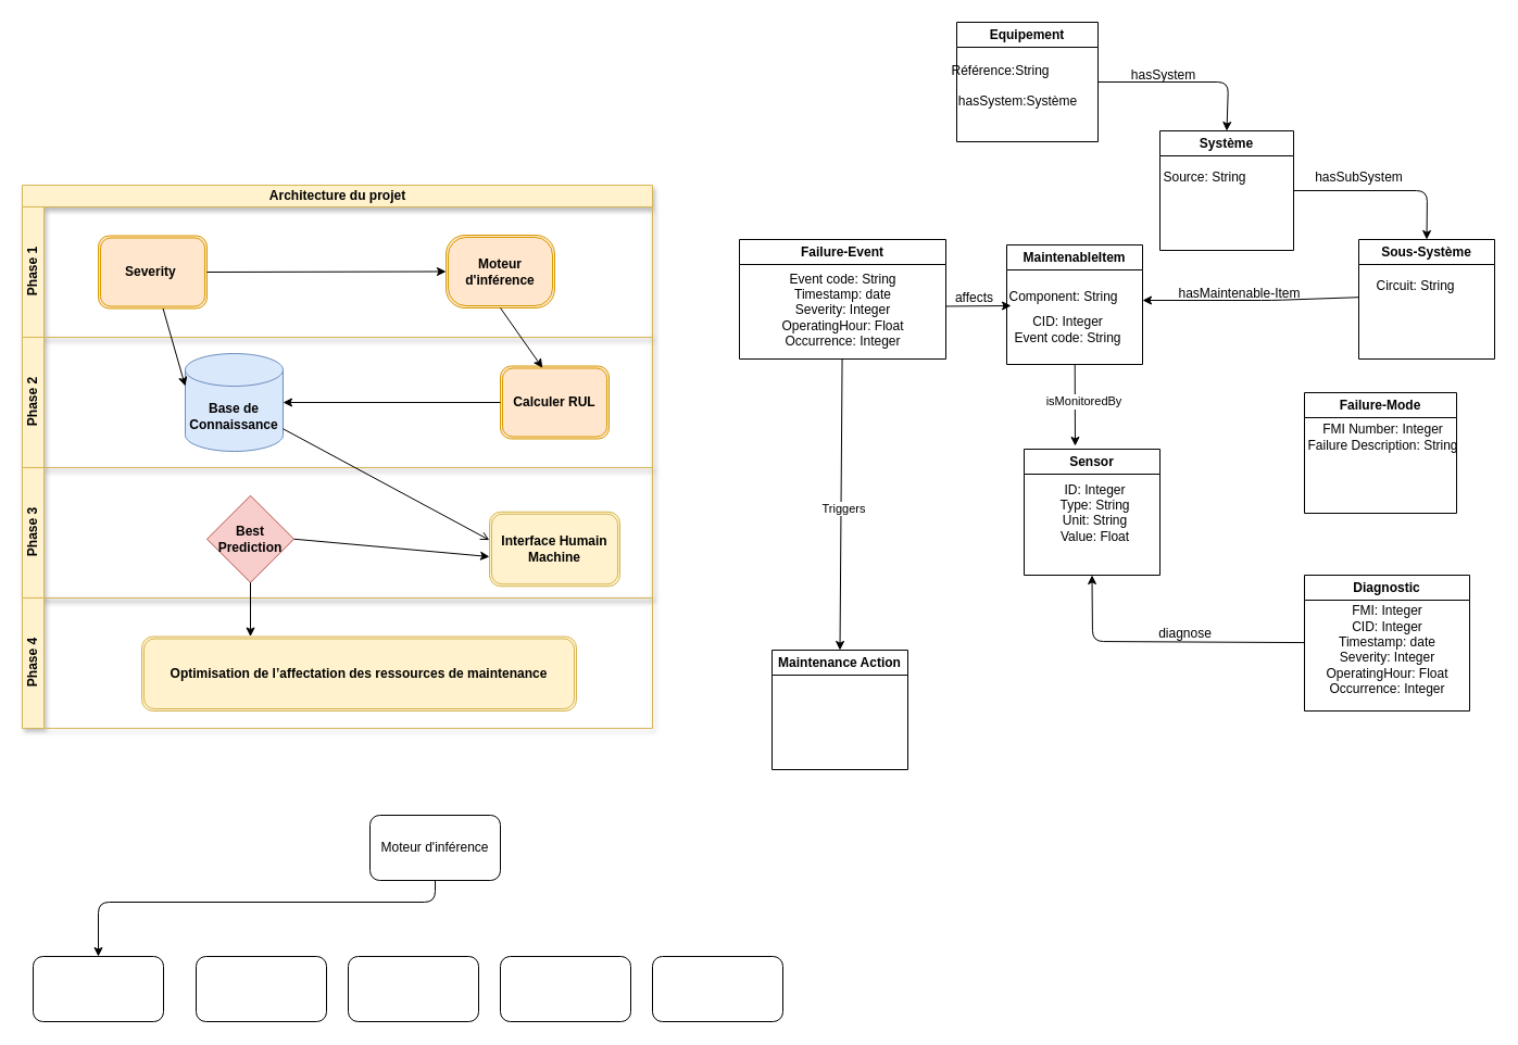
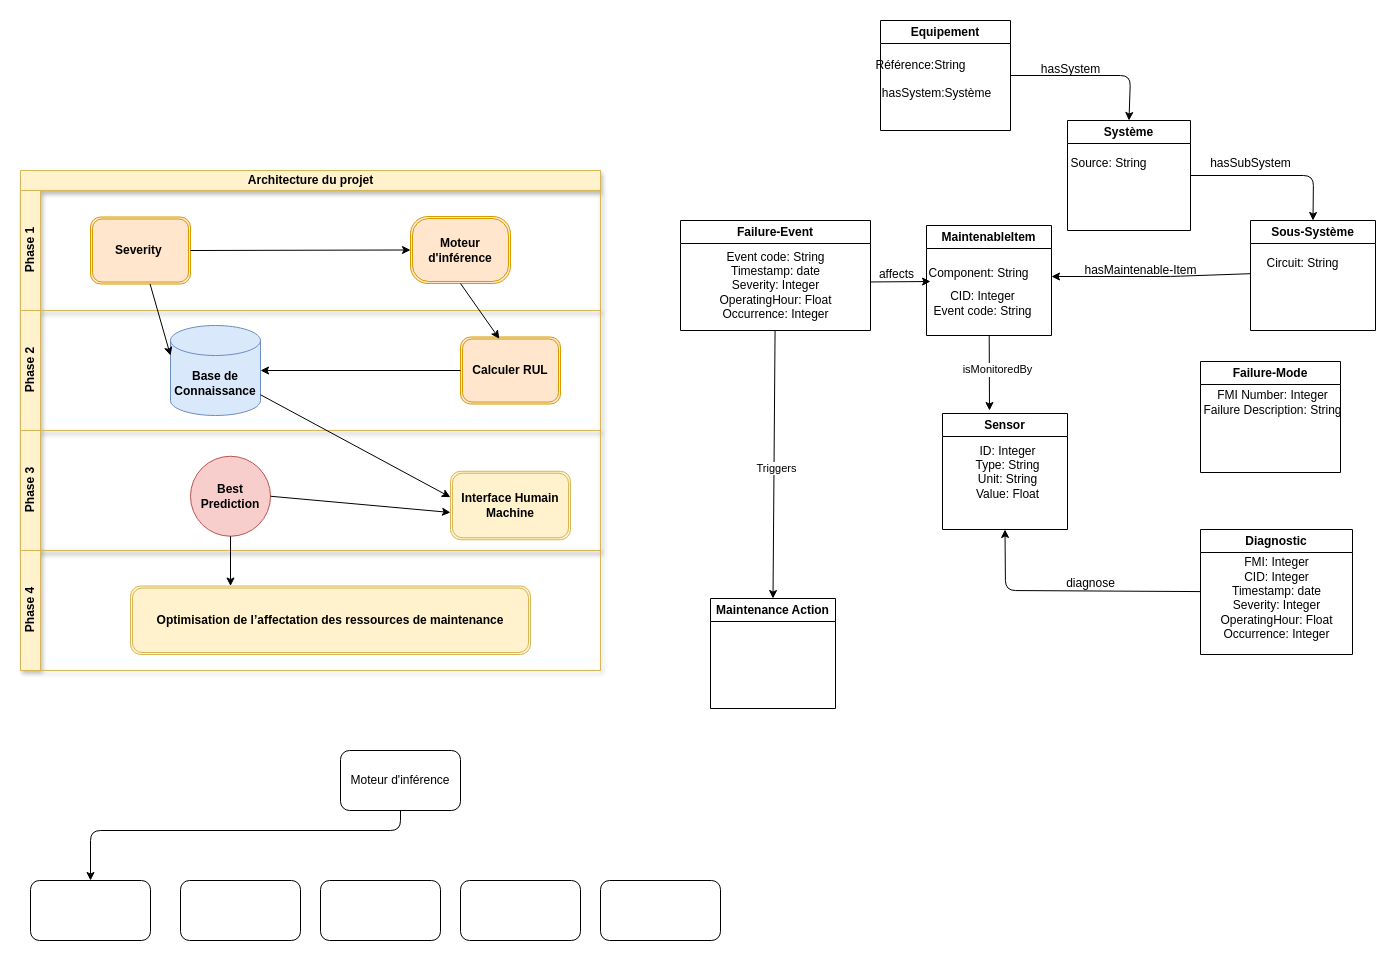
  <mxCell id="0" />
  <mxCell id="1" parent="0" />
  <mxCell id="2" value="Equipement" style="swimlane;whiteSpace=wrap;html=1;" parent="1" vertex="1"><mxGeometry x="880" y="20" width="130" height="110" as="geometry" /></mxCell>
  <mxCell id="3" value="Référence:String" style="text;html=1;align=center;verticalAlign=middle;resizable=0;points=[];autosize=1;strokeColor=none;fillColor=none;" parent="2" vertex="1"><mxGeometry x="-15" y="30" width="110" height="30" as="geometry" /></mxCell>
  <mxCell id="4" value="" style="edgeStyle=none;html=1;entryX=0.5;entryY=0;entryDx=0;entryDy=0;" parent="1" source="5" target="11" edge="1"><mxGeometry relative="1" as="geometry"><mxPoint x="1291.5" y="175" as="targetPoint" /><Array as="points"><mxPoint x="1313" y="175" /></Array></mxGeometry></mxCell>
  <mxCell id="5" value="Système" style="swimlane;whiteSpace=wrap;html=1;" parent="1" vertex="1"><mxGeometry x="1067" y="120" width="123" height="110" as="geometry" /></mxCell>
  <mxCell id="6" value="" style="edgeStyle=none;orthogonalLoop=1;jettySize=auto;html=1;entryX=0.5;entryY=0;entryDx=0;entryDy=0;exitX=1;exitY=0.5;exitDx=0;exitDy=0;" parent="1" source="2" target="5" edge="1"><mxGeometry width="100" relative="1" as="geometry"><mxPoint x="1010" y="20" as="sourcePoint" /><mxPoint x="1110" y="20" as="targetPoint" /><Array as="points"><mxPoint x="1130" y="75" /></Array></mxGeometry></mxCell>
  <mxCell id="7" value="hasSystem" style="text;html=1;align=center;verticalAlign=middle;resizable=0;points=[];autosize=1;strokeColor=none;fillColor=none;" parent="1" vertex="1"><mxGeometry x="1030" y="54" width="80" height="30" as="geometry" /></mxCell>
  <mxCell id="8" value="hasSystem:Système" style="text;html=1;align=center;verticalAlign=middle;resizable=0;points=[];autosize=1;strokeColor=none;fillColor=none;" parent="1" vertex="1"><mxGeometry x="871" y="78" width="130" height="30" as="geometry" /></mxCell>
  <mxCell id="9" value="Source: String" style="text;html=1;align=center;verticalAlign=middle;resizable=0;points=[];autosize=1;strokeColor=none;fillColor=none;" parent="1" vertex="1"><mxGeometry x="1058" y="148" width="100" height="30" as="geometry" /></mxCell>
  <mxCell id="10" value="" style="edgeStyle=none;html=1;entryX=1;entryY=0.5;entryDx=0;entryDy=0;" parent="1" edge="1"><mxGeometry relative="1" as="geometry"><mxPoint x="1250" y="273.193" as="sourcePoint" /><mxPoint x="1051" y="276" as="targetPoint" /><Array as="points"><mxPoint x="1170" y="276" /></Array></mxGeometry></mxCell>
  <mxCell id="11" value="Sous-Système" style="swimlane;whiteSpace=wrap;html=1;" parent="1" vertex="1"><mxGeometry x="1250" y="220" width="125" height="110" as="geometry" /></mxCell>
  <mxCell id="12" value="Circuit: String" style="text;html=1;align=center;verticalAlign=middle;resizable=0;points=[];autosize=1;strokeColor=none;fillColor=none;" parent="1" vertex="1"><mxGeometry x="1252" y="248" width="100" height="30" as="geometry" /></mxCell>
  <mxCell id="13" value="hasSubSystem" style="text;html=1;align=center;verticalAlign=middle;resizable=0;points=[];autosize=1;strokeColor=none;fillColor=none;" parent="1" vertex="1"><mxGeometry x="1200" y="148" width="100" height="30" as="geometry" /></mxCell>
  <mxCell id="14" value="Sensor" style="swimlane;whiteSpace=wrap;html=1;" parent="1" vertex="1"><mxGeometry x="942" y="413" width="125" height="116" as="geometry" /></mxCell>
  <mxCell id="15" value="ID: Integer&lt;div&gt;Type: String&lt;/div&gt;&lt;div&gt;Unit: String&lt;/div&gt;&lt;div&gt;Value: Float&lt;/div&gt;&lt;div&gt;&amp;nbsp;&lt;/div&gt;" style="text;html=1;align=center;verticalAlign=middle;resizable=0;points=[];autosize=1;strokeColor=none;fillColor=none;" parent="14" vertex="1"><mxGeometry x="20" y="21" width="90" height="90" as="geometry" /></mxCell>
  <mxCell id="16" value="" style="edgeStyle=none;html=1;entryX=0.5;entryY=1;entryDx=0;entryDy=0;" parent="1" source="17" target="14" edge="1"><mxGeometry relative="1" as="geometry"><mxPoint x="1084" y="591.5" as="targetPoint" /><Array as="points"><mxPoint x="1005" y="590" /></Array></mxGeometry></mxCell>
  <mxCell id="17" value="Diagnostic" style="swimlane;whiteSpace=wrap;html=1;" parent="1" vertex="1"><mxGeometry x="1200" y="529" width="152" height="125" as="geometry" /></mxCell>
  <mxCell id="18" value="FMI: Integer&lt;div&gt;CID: Integer&lt;/div&gt;&lt;div&gt;Timestamp: date&lt;/div&gt;&lt;div&gt;Severity: Integer&lt;/div&gt;&lt;div&gt;OperatingHour: Float&lt;/div&gt;&lt;div&gt;Occurrence: Integer&lt;/div&gt;&lt;div&gt;&lt;br&gt;&lt;/div&gt;" style="text;html=1;align=center;verticalAlign=middle;resizable=0;points=[];autosize=1;strokeColor=none;fillColor=none;" parent="17" vertex="1"><mxGeometry x="6" y="21" width="140" height="110" as="geometry" /></mxCell>
  <mxCell id="19" value="" style="edgeStyle=none;html=1;entryX=0.5;entryY=0;entryDx=0;entryDy=0;" parent="1" source="21" target="23" edge="1"><mxGeometry relative="1" as="geometry"><mxPoint x="771" y="435" as="targetPoint" /></mxGeometry></mxCell>
  <mxCell id="20" value="Triggers" style="edgeLabel;html=1;align=center;verticalAlign=middle;resizable=0;points=[];" parent="19" vertex="1" connectable="0"><mxGeometry x="0.022" y="2" relative="1" as="geometry"><mxPoint as="offset" /></mxGeometry></mxCell>
  <mxCell id="21" value="Failure-Event" style="swimlane;whiteSpace=wrap;html=1;" parent="1" vertex="1"><mxGeometry x="680" y="220" width="190" height="110" as="geometry" /></mxCell>
  <mxCell id="22" value="Event code: String&lt;div&gt;Timestamp: date&lt;/div&gt;&lt;div&gt;Severity: Integer&lt;/div&gt;&lt;div&gt;OperatingHour: Float&lt;/div&gt;&lt;div&gt;Occurrence: Integer&lt;/div&gt;" style="text;html=1;align=center;verticalAlign=middle;resizable=0;points=[];autosize=1;strokeColor=none;fillColor=none;" parent="21" vertex="1"><mxGeometry x="25" y="20" width="140" height="90" as="geometry" /></mxCell>
  <mxCell id="23" value="Maintenance Action" style="swimlane;whiteSpace=wrap;html=1;" parent="1" vertex="1"><mxGeometry x="710" y="598" width="125" height="110" as="geometry" /></mxCell>
  <mxCell id="24" value="" style="edgeStyle=none;html=1;" parent="1" source="27" edge="1"><mxGeometry relative="1" as="geometry"><mxPoint x="989" y="410" as="targetPoint" /></mxGeometry></mxCell>
  <mxCell id="25" value="Text" style="edgeLabel;html=1;align=center;verticalAlign=middle;resizable=0;points=[];" parent="24" vertex="1" connectable="0"><mxGeometry x="-0.066" y="4" relative="1" as="geometry"><mxPoint as="offset" /></mxGeometry></mxCell>
  <mxCell id="26" value="isMonitoredBy" style="edgeLabel;html=1;align=center;verticalAlign=middle;resizable=0;points=[];" parent="24" vertex="1" connectable="0"><mxGeometry x="-0.092" y="8" relative="1" as="geometry"><mxPoint as="offset" /></mxGeometry></mxCell>
  <mxCell id="27" value="MaintenableItem" style="swimlane;whiteSpace=wrap;html=1;" parent="1" vertex="1"><mxGeometry x="926" y="225" width="125" height="110" as="geometry" /></mxCell>
  <mxCell id="28" value="hasMaintenable-Item" style="text;html=1;align=center;verticalAlign=middle;resizable=0;points=[];autosize=1;strokeColor=none;fillColor=none;" parent="1" vertex="1"><mxGeometry x="1070" y="255" width="140" height="30" as="geometry" /></mxCell>
  <mxCell id="29" value="Component: String" style="text;html=1;align=center;verticalAlign=middle;resizable=0;points=[];autosize=1;strokeColor=none;fillColor=none;" parent="1" vertex="1"><mxGeometry x="918" y="258" width="120" height="30" as="geometry" /></mxCell>
  <mxCell id="30" value="Failure-Mode" style="swimlane;whiteSpace=wrap;html=1;" parent="1" vertex="1"><mxGeometry x="1200" y="361" width="140" height="111" as="geometry" /></mxCell>
  <mxCell id="31" value="FMI Number: Integer&lt;div&gt;&lt;font color=&quot;#000000&quot;&gt;Failure Description: String&lt;br&gt;&lt;/font&gt;&lt;div&gt;&lt;font color=&quot;#000000&quot;&gt;&lt;br&gt;&lt;/font&gt;&lt;div&gt;&lt;font color=&quot;#000000&quot;&gt;&lt;br&gt;&lt;/font&gt;&lt;div&gt;&lt;font color=&quot;#000000&quot;&gt;&lt;br&gt;&lt;/font&gt;&lt;div&gt;&lt;br&gt;&lt;/div&gt;&lt;/div&gt;&lt;/div&gt;&lt;/div&gt;&lt;/div&gt;" style="text;html=1;align=center;verticalAlign=middle;resizable=0;points=[];autosize=1;strokeColor=none;fillColor=none;" parent="30" vertex="1"><mxGeometry x="-8" y="20" width="160" height="100" as="geometry" /></mxCell>
  <mxCell id="32" value="CID: Integer&lt;div&gt;Event code: String&lt;/div&gt;" style="text;html=1;align=center;verticalAlign=middle;resizable=0;points=[];autosize=1;strokeColor=none;fillColor=none;" parent="1" vertex="1"><mxGeometry x="922" y="283" width="120" height="40" as="geometry" /></mxCell>
  <mxCell id="33" value="" style="edgeStyle=none;html=1;entryX=0.167;entryY=-0.05;entryDx=0;entryDy=0;entryPerimeter=0;" parent="1" edge="1"><mxGeometry relative="1" as="geometry"><mxPoint x="870" y="281.462" as="sourcePoint" /><mxPoint x="930.04" y="281" as="targetPoint" /></mxGeometry></mxCell>
  <mxCell id="34" value="affects" style="text;html=1;align=center;verticalAlign=middle;resizable=0;points=[];autosize=1;strokeColor=none;fillColor=none;" parent="1" vertex="1"><mxGeometry x="866" y="259" width="60" height="30" as="geometry" /></mxCell>
  <mxCell id="35" value="diagnose" style="text;html=1;align=center;verticalAlign=middle;resizable=0;points=[];autosize=1;strokeColor=none;fillColor=none;" parent="1" vertex="1"><mxGeometry x="1055" y="568" width="70" height="30" as="geometry" /></mxCell>
  <mxCell id="36" value="Architecture du projet" style="swimlane;childLayout=stackLayout;resizeParent=1;resizeParentMax=0;horizontal=1;startSize=20;horizontalStack=0;html=1;fillColor=#fff2cc;strokeColor=#d6b656;shadow=1;" parent="1" vertex="1"><mxGeometry x="20" y="170" width="580" height="380" as="geometry" /></mxCell>
  <mxCell id="37" value="Phase 1" style="swimlane;startSize=20;horizontal=0;html=1;fillColor=#fff2cc;strokeColor=#d6b656;shadow=1;" parent="36" vertex="1"><mxGeometry y="20" width="580" height="120" as="geometry" /></mxCell>
  <mxCell id="38" value="&lt;b&gt;Severity&amp;nbsp;&lt;/b&gt;" style="shape=ext;double=1;rounded=1;whiteSpace=wrap;html=1;fillColor=#ffe6cc;strokeColor=#d79b00;" parent="37" vertex="1"><mxGeometry x="70" y="26.5" width="100" height="67" as="geometry" /></mxCell>
  <mxCell id="39" value="&lt;b&gt;Moteur d'inférence&lt;/b&gt;" style="shape=ext;double=1;rounded=1;whiteSpace=wrap;html=1;arcSize=26;fillColor=#ffe6cc;strokeColor=#d79b00;" parent="37" vertex="1"><mxGeometry x="390" y="26" width="100" height="67" as="geometry" /></mxCell>
  <mxCell id="40" value="" style="endArrow=classic;html=1;exitX=1;exitY=0.5;exitDx=0;exitDy=0;entryX=0;entryY=0.5;entryDx=0;entryDy=0;" parent="37" source="38" target="39" edge="1"><mxGeometry width="50" height="50" relative="1" as="geometry"><mxPoint x="270" y="190" as="sourcePoint" /><mxPoint x="320" y="140" as="targetPoint" /></mxGeometry></mxCell>
  <mxCell id="41" value="Phase 2" style="swimlane;startSize=20;horizontal=0;html=1;fillColor=#fff2cc;strokeColor=#d6b656;shadow=1;" parent="36" vertex="1"><mxGeometry y="140" width="580" height="120" as="geometry" /></mxCell>
  <mxCell id="42" value="&lt;b&gt;Base de Connaissance&lt;/b&gt;" style="shape=cylinder3;whiteSpace=wrap;html=1;boundedLbl=1;backgroundOutline=1;size=15;fillColor=#dae8fc;strokeColor=#6c8ebf;" parent="41" vertex="1"><mxGeometry x="150" y="15" width="90" height="90" as="geometry" /></mxCell>
  <mxCell id="43" value="&lt;b&gt;Calculer RUL&lt;/b&gt;" style="shape=ext;double=1;rounded=1;whiteSpace=wrap;html=1;fillColor=#ffe6cc;strokeColor=#d79b00;" parent="41" vertex="1"><mxGeometry x="440" y="26.5" width="100" height="67" as="geometry" /></mxCell>
  <mxCell id="44" value="" style="endArrow=classic;html=1;exitX=0;exitY=0.5;exitDx=0;exitDy=0;entryX=1;entryY=0.5;entryDx=0;entryDy=0;entryPerimeter=0;" parent="41" source="43" edge="1" target="42"><mxGeometry width="50" height="50" relative="1" as="geometry"><mxPoint x="300" y="80" as="sourcePoint" /><mxPoint x="240" y="20" as="targetPoint" /></mxGeometry></mxCell>
  <mxCell id="45" value="Phase 3" style="swimlane;startSize=20;horizontal=0;html=1;fillColor=#fff2cc;strokeColor=#d6b656;shadow=1;" parent="36" vertex="1"><mxGeometry y="260" width="580" height="120" as="geometry" /></mxCell>
- <mxCell id="46" value="&lt;b&gt;Best Prediction&lt;/b&gt;" style="rhombus;whiteSpace=wrap;html=1;fillColor=#f8cecc;strokeColor=#b85450;" parent="45" vertex="1"><mxGeometry x="170" y="25.75" width="80" height="80" as="geometry" /></mxCell>
+ <mxCell id="46" value="&lt;b&gt;Best Prediction&lt;/b&gt;" style="ellipse;whiteSpace=wrap;html=1;fillColor=#f8cecc;strokeColor=#b85450;" parent="45" vertex="1"><mxGeometry x="170" y="25.75" width="80" height="80" as="geometry" /></mxCell>
  <mxCell id="47" value="&lt;b&gt;Interface Humain Machine&lt;/b&gt;" style="shape=ext;double=1;rounded=1;whiteSpace=wrap;html=1;fillColor=#fff2cc;strokeColor=#d6b656;" parent="45" vertex="1"><mxGeometry x="430" y="40.75" width="120" height="68.5" as="geometry" /></mxCell>
  <mxCell id="48" style="edgeStyle=none;html=1;exitX=1;exitY=0.5;exitDx=0;exitDy=0;entryX=0;entryY=0.602;entryDx=0;entryDy=0;entryPerimeter=0;" edge="1" parent="45" source="46" target="47"><mxGeometry relative="1" as="geometry" /></mxCell>
  <mxCell id="49" value="" style="endArrow=classic;html=1;entryX=0;entryY=0;entryDx=0;entryDy=30;entryPerimeter=0;" parent="36" source="38" target="42" edge="1"><mxGeometry width="50" height="50" relative="1" as="geometry"><mxPoint x="310" y="220" as="sourcePoint" /><mxPoint x="360" y="170" as="targetPoint" /></mxGeometry></mxCell>
- <mxCell id="50" value="" style="endArrow=open;html=1;entryX=-0.001;entryY=0.378;entryDx=0;entryDy=0;entryPerimeter=0;" parent="36" target="47" edge="1" source="42"><mxGeometry width="50" height="50" relative="1" as="geometry"><mxPoint x="240" y="200" as="sourcePoint" /><mxPoint x="350" y="170" as="targetPoint" /></mxGeometry></mxCell>
+ <mxCell id="50" value="" style="endArrow=classic;html=1;entryX=-0.001;entryY=0.378;entryDx=0;entryDy=0;entryPerimeter=0;" parent="36" target="47" edge="1" source="42"><mxGeometry width="50" height="50" relative="1" as="geometry"><mxPoint x="240" y="200" as="sourcePoint" /><mxPoint x="350" y="170" as="targetPoint" /></mxGeometry></mxCell>
  <mxCell id="51" style="edgeStyle=none;html=1;exitX=0.5;exitY=1;exitDx=0;exitDy=0;entryX=0.388;entryY=0.026;entryDx=0;entryDy=0;entryPerimeter=0;" edge="1" parent="36" source="39" target="43"><mxGeometry relative="1" as="geometry" /></mxCell>
  <mxCell id="52" value="Phase 4" style="swimlane;startSize=20;horizontal=0;html=1;fillColor=#fff2cc;strokeColor=#d6b656;shadow=1;" vertex="1" parent="1"><mxGeometry x="20" y="550" width="580" height="120" as="geometry" /></mxCell>
  <mxCell id="53" value="&lt;b&gt;Optimisation de l’affectation des ressources de maintenance&lt;/b&gt;" style="shape=ext;double=1;rounded=1;whiteSpace=wrap;html=1;fillColor=#fff2cc;strokeColor=#d6b656;" vertex="1" parent="52"><mxGeometry x="110" y="35.5" width="400" height="68.5" as="geometry" /></mxCell>
  <mxCell id="54" style="edgeStyle=none;html=1;exitX=0.5;exitY=1;exitDx=0;exitDy=0;entryX=0.25;entryY=0;entryDx=0;entryDy=0;" edge="1" parent="1" source="46" target="53"><mxGeometry relative="1" as="geometry"><mxPoint x="230" y="560" as="targetPoint" /></mxGeometry></mxCell>
  <mxCell id="55" style="edgeStyle=none;html=1;entryX=0.5;entryY=0;entryDx=0;entryDy=0;exitX=0.5;exitY=1;exitDx=0;exitDy=0;" edge="1" parent="1" source="56" target="57"><mxGeometry relative="1" as="geometry"><mxPoint x="400" y="830" as="sourcePoint" /><Array as="points"><mxPoint x="400" y="830" /><mxPoint x="90" y="830" /></Array></mxGeometry></mxCell>
  <mxCell id="56" value="Moteur d'inférence" style="rounded=1;whiteSpace=wrap;html=1;" vertex="1" parent="1"><mxGeometry x="340" y="750" width="120" height="60" as="geometry" /></mxCell>
  <mxCell id="57" value="" style="rounded=1;whiteSpace=wrap;html=1;" vertex="1" parent="1"><mxGeometry x="30" y="880" width="120" height="60" as="geometry" /></mxCell>
  <mxCell id="58" value="" style="rounded=1;whiteSpace=wrap;html=1;" vertex="1" parent="1"><mxGeometry x="180" y="880" width="120" height="60" as="geometry" /></mxCell>
  <mxCell id="59" value="" style="rounded=1;whiteSpace=wrap;html=1;" vertex="1" parent="1"><mxGeometry x="320" y="880" width="120" height="60" as="geometry" /></mxCell>
  <mxCell id="60" value="" style="rounded=1;whiteSpace=wrap;html=1;" vertex="1" parent="1"><mxGeometry x="460" y="880" width="120" height="60" as="geometry" /></mxCell>
  <mxCell id="61" value="" style="rounded=1;whiteSpace=wrap;html=1;" vertex="1" parent="1"><mxGeometry x="600" y="880" width="120" height="60" as="geometry" /></mxCell>
